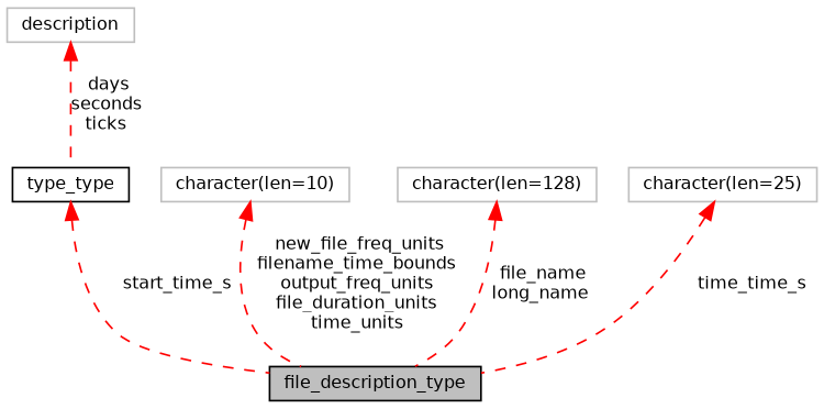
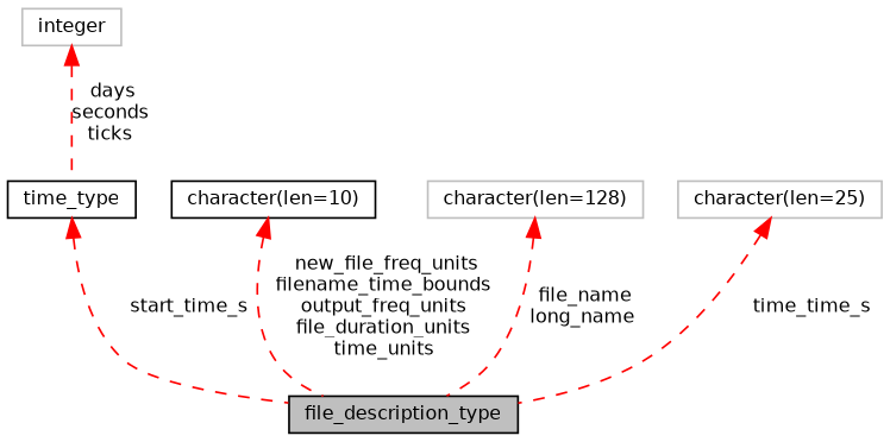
  digraph {
    node [color=grey75 fillcolor=white fontname=Helvetica fontsize=10 shape=record style=filled]
    edge [color=red dir=back fontname=Helvetica fontsize=10 labelfontname=Helvetica labelfontsize=10 style=dashed]
    n1 [color=black fillcolor=grey75 fontcolor=black height=0.2 label=file_description_type width=0.4]
-   n2 [color=black height=0.2 label=type_type width=0.4]
-   n3 [height=0.2 label=description width=0.4]
-   n4 [height=0.2 label="character(len=10)" width=0.4]
+   n2 [color=black height=0.2 label=time_type width=0.4]
+   n3 [height=0.2 label=integer width=0.4]
+   n4 [color=black height=0.2 label="character(len=10)" width=0.4]
    n5 [height=0.2 label="character(len=128)" width=0.4]
    n6 [height=0.2 label="character(len=25)" width=0.4]
    n2 -> n1 [label=" start_time_s"]
    n3 -> n2 [label=" days\nseconds\nticks"]
    n4 -> n1 [label=" new_file_freq_units\nfilename_time_bounds\noutput_freq_units\nfile_duration_units\ntime_units"]
    n5 -> n1 [label=" file_name\nlong_name"]
    n6 -> n1 [label=" time_time_s"]
  }
